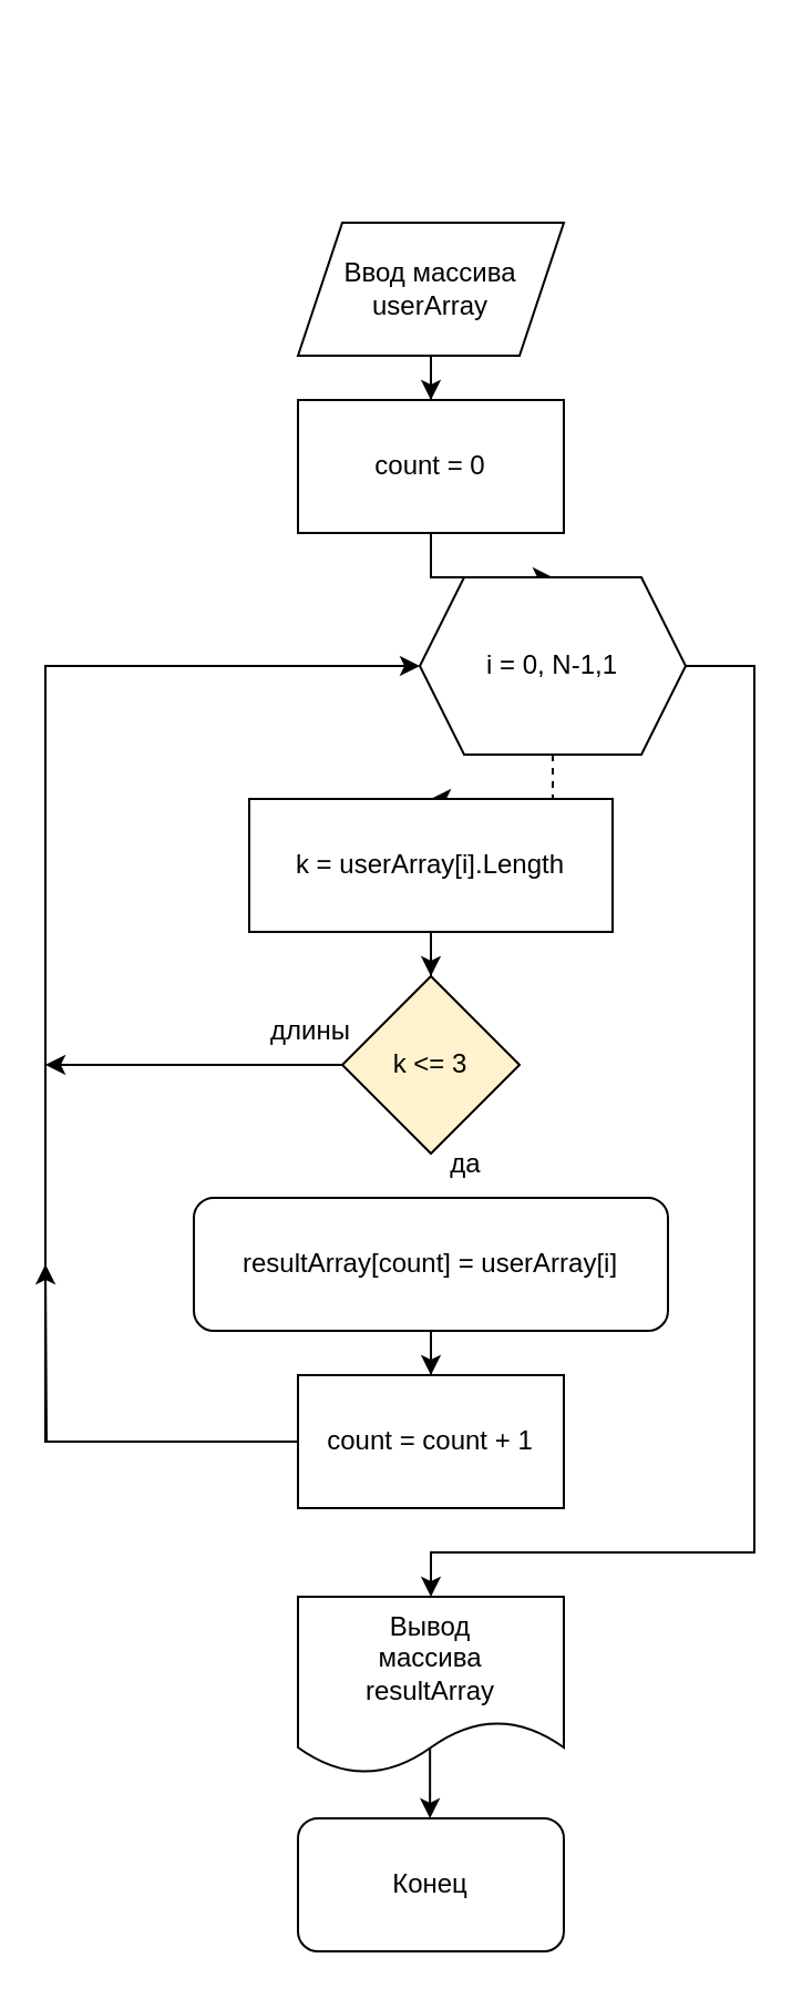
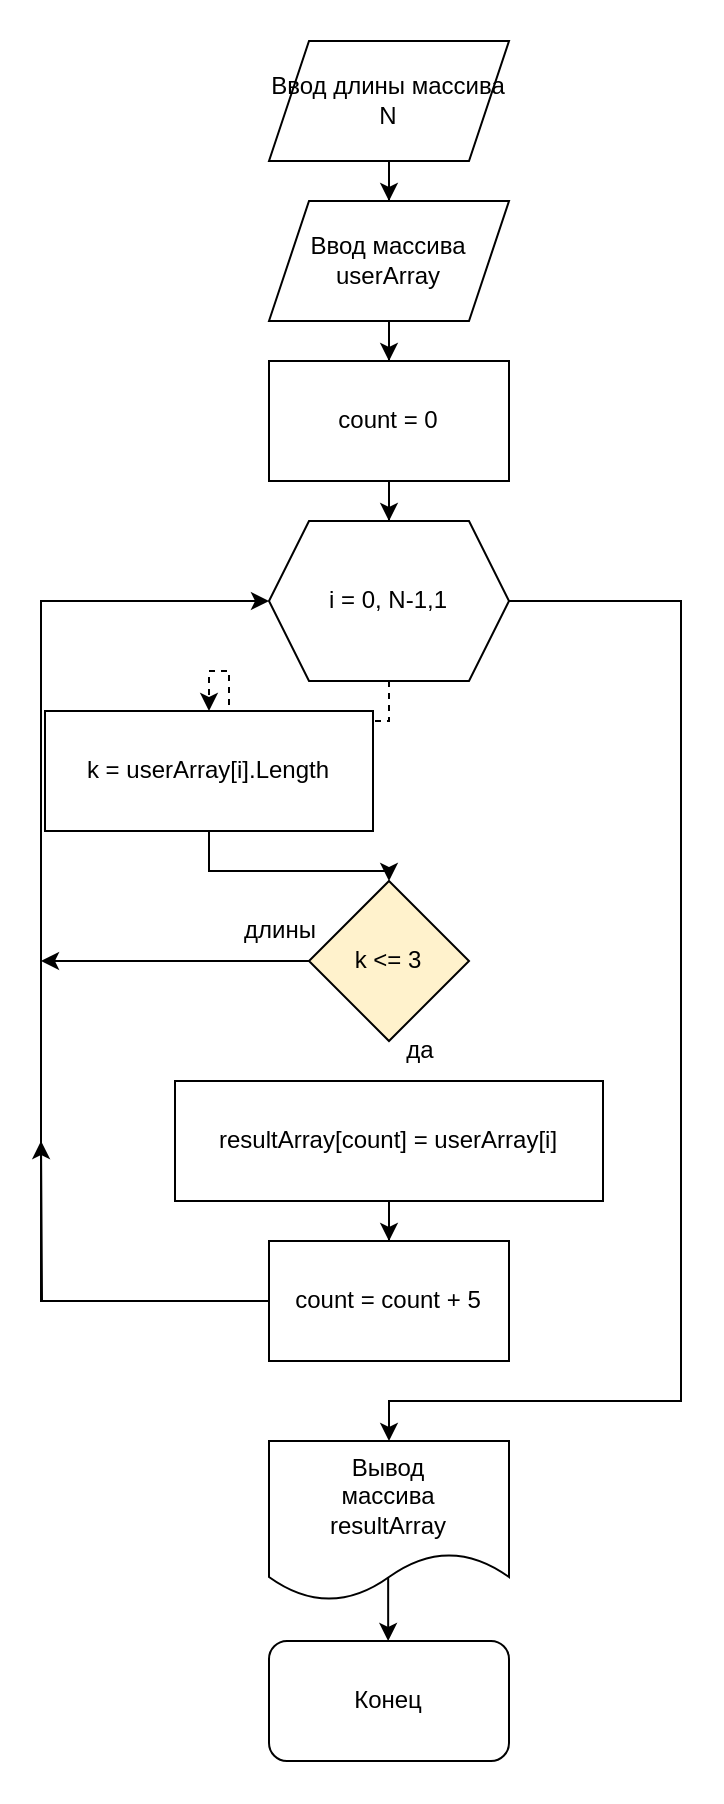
  <mxCell id="0" />
  <mxCell id="1" parent="0" />
+ <mxCell id="2" style="edgeStyle=orthogonalEdgeStyle;rounded=0;orthogonalLoop=1;jettySize=auto;html=1;entryX=0.5;entryY=0;entryDx=0;entryDy=0;" edge="1" parent="1" source="3" target="5"><mxGeometry relative="1" as="geometry" /></mxCell>
+ <mxCell id="3" value="Ввод длины массива N" style="shape=parallelogram;perimeter=parallelogramPerimeter;whiteSpace=wrap;html=1;fixedSize=1;" vertex="1" parent="1"><mxGeometry x="134" y="20" width="120" height="60" as="geometry" /></mxCell>
  <mxCell id="4" style="edgeStyle=orthogonalEdgeStyle;rounded=0;orthogonalLoop=1;jettySize=auto;html=1;entryX=0.5;entryY=0;entryDx=0;entryDy=0;" edge="1" parent="1" source="5" target="7"><mxGeometry relative="1" as="geometry" /></mxCell>
  <mxCell id="5" value="Ввод массива userArray" style="shape=parallelogram;perimeter=parallelogramPerimeter;whiteSpace=wrap;html=1;fixedSize=1;" vertex="1" parent="1"><mxGeometry x="134" y="100" width="120" height="60" as="geometry" /></mxCell>
  <mxCell id="6" style="edgeStyle=orthogonalEdgeStyle;rounded=0;orthogonalLoop=1;jettySize=auto;html=1;entryX=0.5;entryY=0;entryDx=0;entryDy=0;" edge="1" parent="1" source="7" target="10"><mxGeometry relative="1" as="geometry" /></mxCell>
  <mxCell id="7" value="count = 0" style="rounded=0;whiteSpace=wrap;html=1;" vertex="1" parent="1"><mxGeometry x="134" y="180" width="120" height="60" as="geometry" /></mxCell>
  <mxCell id="8" style="edgeStyle=orthogonalEdgeStyle;rounded=0;orthogonalLoop=1;jettySize=auto;html=1;entryX=0.5;entryY=0;entryDx=0;entryDy=0;dashed=1;" edge="1" parent="1" source="10" target="14"><mxGeometry relative="1" as="geometry" /></mxCell>
  <mxCell id="9" style="edgeStyle=orthogonalEdgeStyle;rounded=0;orthogonalLoop=1;jettySize=auto;html=1;entryX=0.5;entryY=0;entryDx=0;entryDy=0;" edge="1" parent="1" source="10" target="24"><mxGeometry relative="1" as="geometry"><Array as="points"><mxPoint x="340" y="300" /><mxPoint x="340" y="700" /><mxPoint x="194" y="700" /></Array></mxGeometry></mxCell>
- <mxCell id="10" value="i = 0, N-1,1" style="shape=hexagon;perimeter=hexagonPerimeter2;whiteSpace=wrap;html=1;fixedSize=1;" vertex="1" parent="1"><mxGeometry x="189" y="260" width="120" height="80" as="geometry" /></mxCell>
+ <mxCell id="10" value="i = 0, N-1,1" style="shape=hexagon;perimeter=hexagonPerimeter2;whiteSpace=wrap;html=1;fixedSize=1;" vertex="1" parent="1"><mxGeometry x="134" y="260" width="120" height="80" as="geometry" /></mxCell>
  <mxCell id="11" style="edgeStyle=orthogonalEdgeStyle;rounded=0;orthogonalLoop=1;jettySize=auto;html=1;" edge="1" parent="1" source="12"><mxGeometry relative="1" as="geometry"><mxPoint x="20" y="480" as="targetPoint" /></mxGeometry></mxCell>
  <mxCell id="12" value="k &amp;lt;= 3" style="rhombus;whiteSpace=wrap;html=1;fillColor=#fff2cc;" vertex="1" parent="1"><mxGeometry x="154" y="440" width="80" height="80" as="geometry" /></mxCell>
  <mxCell id="13" style="edgeStyle=orthogonalEdgeStyle;rounded=0;orthogonalLoop=1;jettySize=auto;html=1;entryX=0.5;entryY=0;entryDx=0;entryDy=0;" edge="1" parent="1" source="14" target="12"><mxGeometry relative="1" as="geometry" /></mxCell>
- <mxCell id="14" value="k = userArray[i].Length" style="rounded=0;whiteSpace=wrap;html=1;" vertex="1" parent="1"><mxGeometry x="112" y="360" width="164" height="60" as="geometry" /></mxCell>
+ <mxCell id="14" value="k = userArray[i].Length" style="rounded=0;whiteSpace=wrap;html=1;" vertex="1" parent="1"><mxGeometry x="22" y="355" width="164" height="60" as="geometry" /></mxCell>
  <mxCell id="15" style="edgeStyle=orthogonalEdgeStyle;rounded=0;orthogonalLoop=1;jettySize=auto;html=1;entryX=0.5;entryY=0;entryDx=0;entryDy=0;" edge="1" parent="1" source="16" target="19"><mxGeometry relative="1" as="geometry" /></mxCell>
- <mxCell id="16" value="resultArray[count] = userArray[i]" style="whiteSpace=wrap;html=1;rounded=1;" vertex="1" parent="1"><mxGeometry x="87" y="540" width="214" height="60" as="geometry" /></mxCell>
+ <mxCell id="16" value="resultArray[count] = userArray[i]" style="rounded=0;whiteSpace=wrap;html=1;" vertex="1" parent="1"><mxGeometry x="87" y="540" width="214" height="60" as="geometry" /></mxCell>
  <mxCell id="17" style="edgeStyle=orthogonalEdgeStyle;rounded=0;orthogonalLoop=1;jettySize=auto;html=1;entryX=0;entryY=0.5;entryDx=0;entryDy=0;" edge="1" parent="1" source="19" target="10"><mxGeometry relative="1" as="geometry"><mxPoint x="40" y="430" as="targetPoint" /><Array as="points"><mxPoint x="20" y="650" /><mxPoint x="20" y="300" /></Array></mxGeometry></mxCell>
  <mxCell id="18" style="edgeStyle=orthogonalEdgeStyle;rounded=0;orthogonalLoop=1;jettySize=auto;html=1;" edge="1" parent="1" source="19"><mxGeometry relative="1" as="geometry"><mxPoint x="20" y="570" as="targetPoint" /></mxGeometry></mxCell>
- <mxCell id="19" value="count = count + 1" style="rounded=0;whiteSpace=wrap;html=1;" vertex="1" parent="1"><mxGeometry x="134" y="620" width="120" height="60" as="geometry" /></mxCell>
+ <mxCell id="19" value="count = count + 5" style="rounded=0;whiteSpace=wrap;html=1;" vertex="1" parent="1"><mxGeometry x="134" y="620" width="120" height="60" as="geometry" /></mxCell>
  <mxCell id="20" value="&lt;div&gt;да&lt;/div&gt;" style="text;html=1;strokeColor=none;fillColor=none;align=center;verticalAlign=middle;whiteSpace=wrap;rounded=0;" vertex="1" parent="1"><mxGeometry x="180" y="510" width="60" height="30" as="geometry" /></mxCell>
  <mxCell id="21" value="длины" style="text;html=1;strokeColor=none;fillColor=none;align=center;verticalAlign=middle;whiteSpace=wrap;rounded=0;" vertex="1" parent="1"><mxGeometry x="110" y="450" width="60" height="30" as="geometry" /></mxCell>
  <mxCell id="22" value="Конец" style="rounded=1;whiteSpace=wrap;html=1;" vertex="1" parent="1"><mxGeometry x="134" y="820" width="120" height="60" as="geometry" /></mxCell>
  <mxCell id="23" value="" style="endArrow=classic;html=1;rounded=0;" edge="1" parent="1"><mxGeometry width="50" height="50" relative="1" as="geometry"><mxPoint x="193.58" y="770" as="sourcePoint" /><mxPoint x="193.58" y="820" as="targetPoint" /></mxGeometry></mxCell>
  <mxCell id="24" value="&lt;div&gt;Вывод&lt;/div&gt;&lt;div&gt;массива&lt;/div&gt;&lt;div&gt;resultArray&lt;br&gt;&lt;/div&gt;" style="shape=document;whiteSpace=wrap;html=1;boundedLbl=1;" vertex="1" parent="1"><mxGeometry x="134" y="720" width="120" height="80" as="geometry" /></mxCell>
